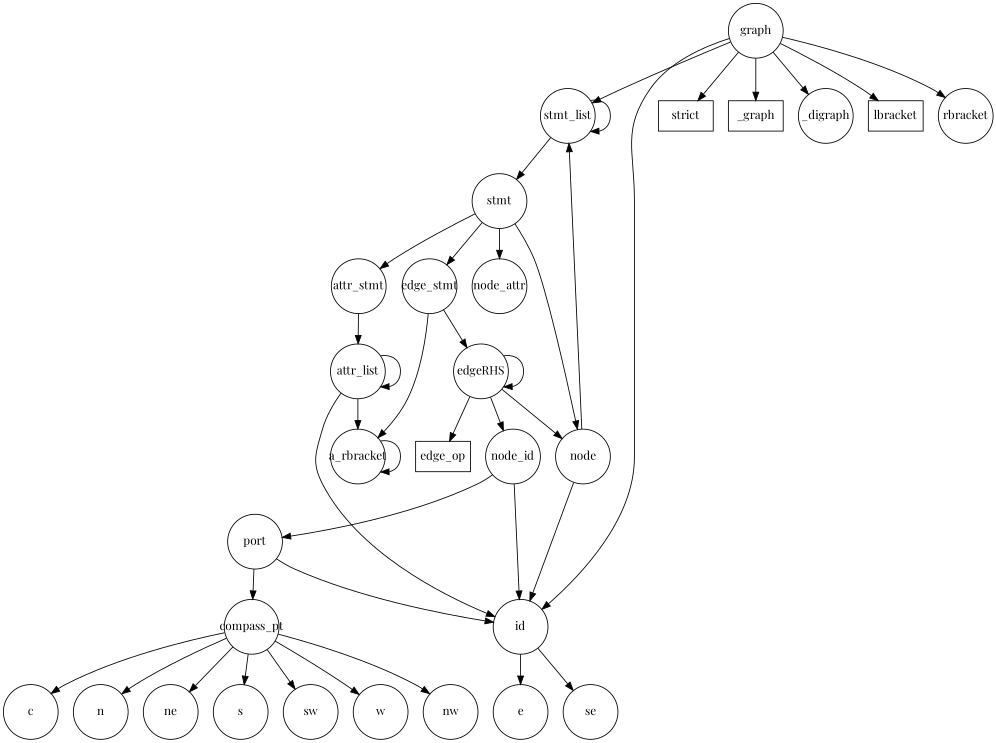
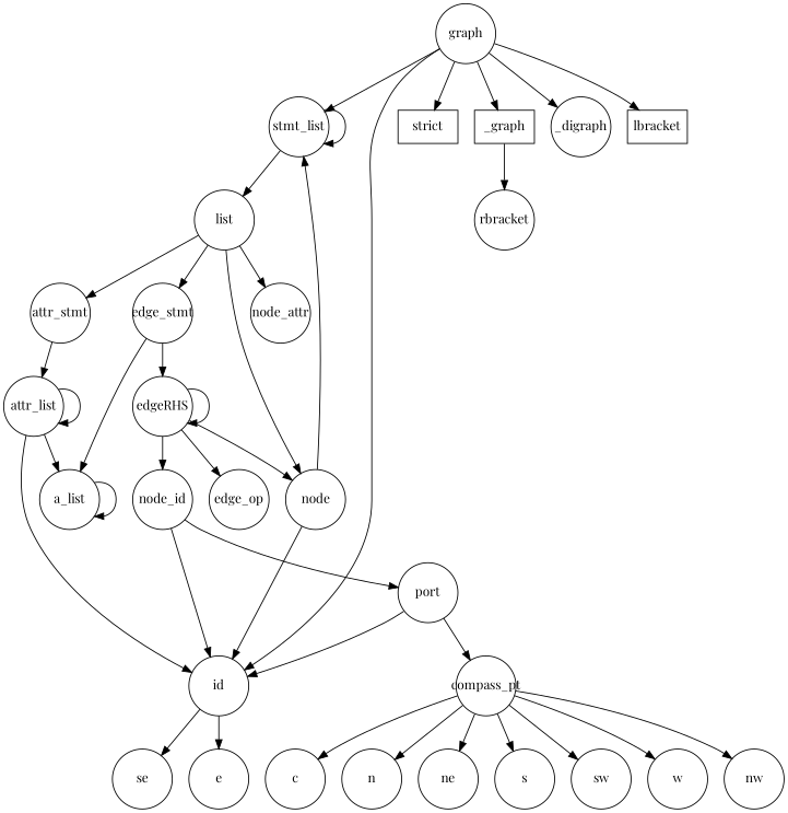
  digraph {
    fontname="Playfair Display"
    node [fixedsize=true fontname="Playfair Display" shape=circle]
    edge [fontname="Playfair Display"]
    "graph" [width=0.9]
    stmt_list [width=0.9]
    id [width=0.9]
    "strict" [shape=box width=0.9]
    _graph [shape=box width=0.9]
    _digraph [width=0.9]
    lbracket [shape=box width=0.9]
    rbracket [width=0.9]
-   stmt [width=0.9]
+   stmt [width=0.9 label=list]
    e [width=0.9]
    se [width=0.9]
    n12 [label=node_attr width=0.9]
    edge_stmt [width=0.9]
    attr_stmt [width=0.9]
    n15 [label="node" width=0.9]
    edgeRHS [width=0.9]
-   a_list [width=0.9 label=a_rbracket]
+   a_list [width=0.9]
    attr_list [width=0.9]
    node_id [width=0.9]
    port [width=0.9]
-   edge_op [shape=box width=0.9]
+   edge_op [width=0.9]
    compass_pt [width=0.9]
    n [width=0.9]
    ne [width=0.9]
    s [width=0.9]
    sw [width=0.9]
    w [width=0.9]
    nw [width=0.9]
    c [width=0.9]
    "graph" -> stmt_list
    "graph" -> id
    "graph" -> "strict"
    "graph" -> _graph
    "graph" -> _digraph
    "graph" -> lbracket
-   "graph" -> rbracket
+   _graph -> rbracket
    stmt_list -> stmt_list
    stmt_list -> stmt
    id -> e
    id -> se
    stmt -> n12
    stmt -> edge_stmt
    stmt -> attr_stmt
    stmt -> n15
    edge_stmt -> edgeRHS
    edge_stmt -> a_list
    attr_stmt -> attr_list
    n15 -> stmt_list
    n15 -> id
    edgeRHS -> n15
    edgeRHS -> edgeRHS
    edgeRHS -> node_id
    edgeRHS -> edge_op
    a_list -> a_list
    attr_list -> id
    attr_list -> a_list
    attr_list -> attr_list
    node_id -> id
    node_id -> port
    port -> id
    port -> compass_pt
    compass_pt -> n
    compass_pt -> ne
    compass_pt -> s
    compass_pt -> sw
    compass_pt -> w
    compass_pt -> nw
    compass_pt -> c
  }
